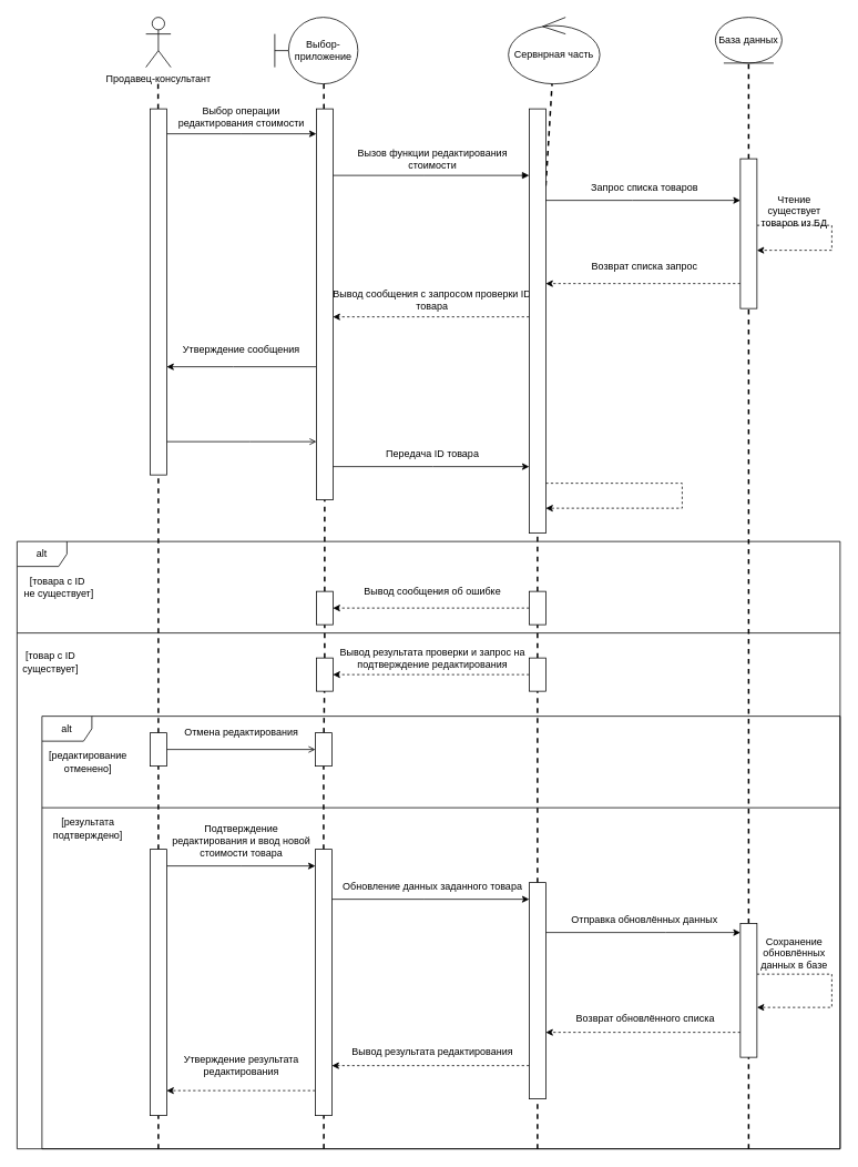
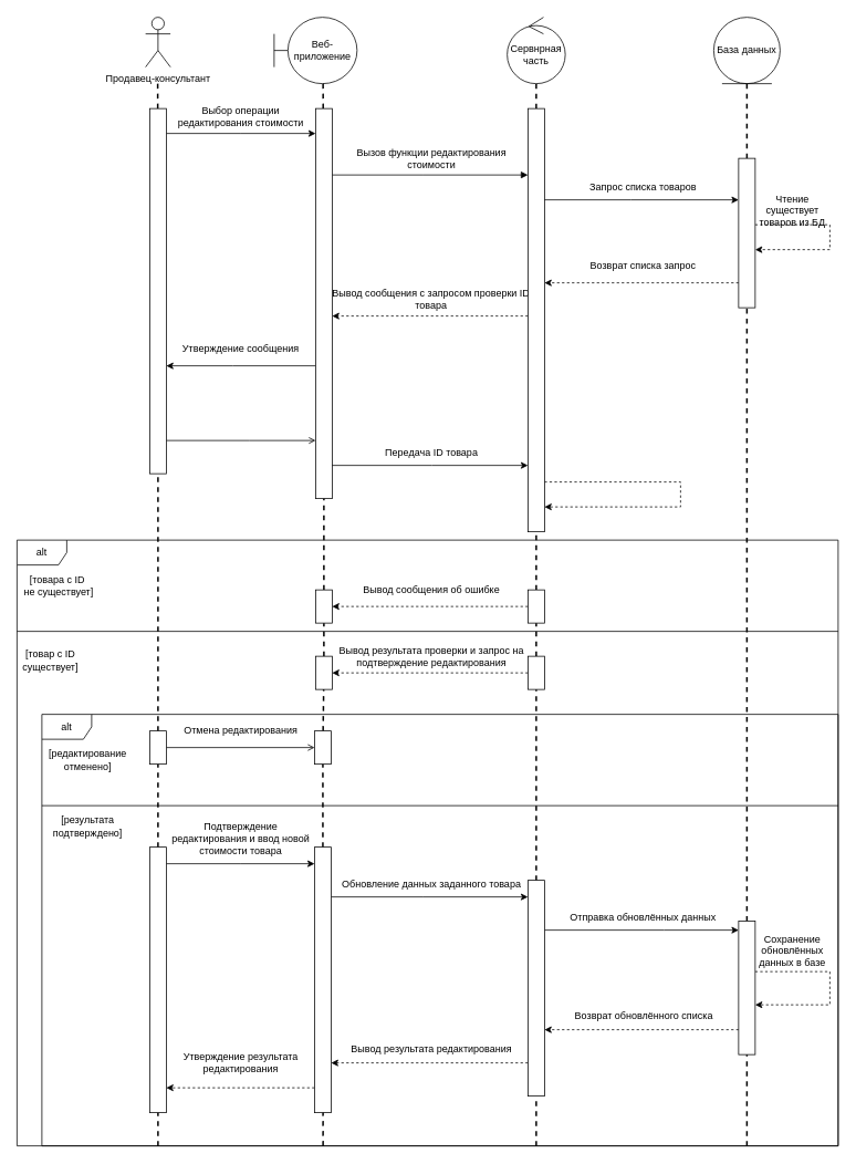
  <mxCell id="0" />
  <mxCell id="1" parent="0" />
  <mxCell id="2" value="Продавец-консультант" style="shape=umlActor;verticalLabelPosition=bottom;verticalAlign=top;html=1;outlineConnect=0;" parent="1" vertex="1"><mxGeometry x="175" width="30" height="60" as="geometry" y="20" /></mxCell>
  <mxCell id="3" value="Выбор операции редактирования стоимости" style="text;html=1;strokeColor=none;fillColor=none;align=center;verticalAlign=middle;whiteSpace=wrap;rounded=0;" parent="1" vertex="1"><mxGeometry x="200" y="120" width="180" height="40" as="geometry" /></mxCell>
  <mxCell id="4" value="Запрос списка товаров" style="text;html=1;strokeColor=none;fillColor=none;align=center;verticalAlign=middle;whiteSpace=wrap;rounded=0;" parent="1" vertex="1"><mxGeometry x="660" y="208.75" width="230" height="32.5" as="geometry" /></mxCell>
  <mxCell id="5" value="Чтение существует товаров из БД" style="text;html=1;strokeColor=none;fillColor=none;align=center;verticalAlign=middle;whiteSpace=wrap;rounded=0;" parent="1" vertex="1"><mxGeometry x="910" y="235" width="90" height="35" as="geometry" /></mxCell>
  <mxCell id="6" value="Возврат списка запрос" style="text;html=1;strokeColor=none;fillColor=none;align=center;verticalAlign=middle;whiteSpace=wrap;rounded=0;" parent="1" vertex="1"><mxGeometry x="660" y="300" width="230" height="40" as="geometry" /></mxCell>
  <mxCell id="7" value="Подтверждение редактирования и ввод новой стоимости товара" style="text;html=1;strokeColor=none;fillColor=none;align=center;verticalAlign=middle;whiteSpace=wrap;rounded=0;" parent="1" vertex="1"><mxGeometry x="200" y="980" width="180" height="60" as="geometry" /></mxCell>
  <mxCell id="8" value="Отправка обновлённых данных" style="text;html=1;strokeColor=none;fillColor=none;align=center;verticalAlign=middle;whiteSpace=wrap;rounded=0;" parent="1" vertex="1"><mxGeometry x="660" y="1089.5" width="230" height="30" as="geometry" /></mxCell>
  <mxCell id="9" value="Сохранение обновлённых данных в базе" style="text;html=1;strokeColor=none;fillColor=none;align=center;verticalAlign=middle;whiteSpace=wrap;rounded=0;" parent="1" vertex="1"><mxGeometry x="910" y="1119.5" width="90" height="50" as="geometry" /></mxCell>
  <mxCell id="10" value="alt" style="shape=umlFrame;whiteSpace=wrap;html=1;" parent="1" vertex="1"><mxGeometry y="650" width="990" height="730" as="geometry" x="20" /></mxCell>
- <mxCell id="11" value="Выбор-приложение" style="shape=umlBoundary;whiteSpace=wrap;html=1;" parent="1" vertex="1"><mxGeometry x="330" width="100" height="80" as="geometry" y="20" /></mxCell>
- <mxCell id="12" value="База данных" style="ellipse;shape=umlEntity;whiteSpace=wrap;html=1;" parent="1" vertex="1"><mxGeometry x="860" y="20" width="80" height="55" as="geometry" /></mxCell>
+ <mxCell id="11" value="Веб-приложение" style="shape=umlBoundary;whiteSpace=wrap;html=1;" parent="1" vertex="1"><mxGeometry x="330" width="100" height="80" as="geometry" y="20" /></mxCell>
+ <mxCell id="12" value="База данных" style="ellipse;shape=umlEntity;whiteSpace=wrap;html=1;" parent="1" vertex="1"><mxGeometry x="860" width="80" height="80" as="geometry" y="20" /></mxCell>
  <mxCell id="13" value="" style="endArrow=none;dashed=1;html=1;strokeWidth=2;rounded=0;startArrow=none;" parent="1" source="40" edge="1"><mxGeometry width="50" height="50" relative="1" as="geometry"><mxPoint x="389.34" y="1180" as="sourcePoint" /><mxPoint x="389" y="100" as="targetPoint" /></mxGeometry></mxCell>
  <mxCell id="14" value="" style="endArrow=none;dashed=1;html=1;strokeWidth=2;rounded=0;startArrow=none;" parent="1" source="44" target="12" edge="1"><mxGeometry width="50" height="50" relative="1" as="geometry"><mxPoint x="899.84" y="1180" as="sourcePoint" /><mxPoint x="899.5" y="100" as="targetPoint" /></mxGeometry></mxCell>
  <mxCell id="15" value="" style="endArrow=none;dashed=1;html=1;strokeWidth=2;rounded=0;startArrow=none;" parent="1" source="37" edge="1"><mxGeometry width="50" height="50" relative="1" as="geometry"><mxPoint x="190" y="1180" as="sourcePoint" /><mxPoint x="189.66" y="100" as="targetPoint" /></mxGeometry></mxCell>
  <mxCell id="16" value="" style="endArrow=classic;endFill=1;html=1;edgeStyle=orthogonalEdgeStyle;align=left;verticalAlign=top;rounded=0;" parent="1" source="37" target="40" edge="1"><mxGeometry x="-1" relative="1" as="geometry"><mxPoint x="200" y="180" as="sourcePoint" /><mxPoint x="370" y="200" as="targetPoint" /><Array as="points"><mxPoint x="290" y="160" /><mxPoint x="290" y="160" /></Array></mxGeometry></mxCell>
  <mxCell id="17" style="edgeStyle=orthogonalEdgeStyle;rounded=0;orthogonalLoop=1;jettySize=auto;html=1;" parent="1" target="44" edge="1"><mxGeometry relative="1" as="geometry"><Array as="points"><mxPoint x="760" y="240" /><mxPoint x="760" y="240" /></Array><mxPoint x="640" y="240" as="sourcePoint" /><mxPoint x="880" y="260" as="targetPoint" /></mxGeometry></mxCell>
  <mxCell id="18" style="edgeStyle=orthogonalEdgeStyle;rounded=0;orthogonalLoop=1;jettySize=auto;html=1;dashed=1;" parent="1" source="44" target="44" edge="1"><mxGeometry relative="1" as="geometry"><mxPoint x="980" y="330" as="targetPoint" /><Array as="points"><mxPoint x="1000" y="270" /><mxPoint x="1000" y="300" /></Array></mxGeometry></mxCell>
  <mxCell id="19" style="edgeStyle=orthogonalEdgeStyle;rounded=0;orthogonalLoop=1;jettySize=auto;html=1;dashed=1;" parent="1" source="44" target="42" edge="1"><mxGeometry relative="1" as="geometry"><Array as="points"><mxPoint x="780" y="340" /><mxPoint x="780" y="340" /></Array><mxPoint x="640" y="310" as="targetPoint" /></mxGeometry></mxCell>
  <mxCell id="20" style="edgeStyle=orthogonalEdgeStyle;rounded=0;orthogonalLoop=1;jettySize=auto;html=1;dashed=1;" parent="1" source="42" target="42" edge="1"><mxGeometry relative="1" as="geometry"><mxPoint x="640" y="590" as="targetPoint" /><Array as="points"><mxPoint x="820" y="580" /><mxPoint x="820" y="610" /></Array><mxPoint x="640" y="540" as="sourcePoint" /></mxGeometry></mxCell>
  <mxCell id="21" style="edgeStyle=orthogonalEdgeStyle;rounded=0;orthogonalLoop=1;jettySize=auto;html=1;endArrow=open;endFill=0;" parent="1" source="37" target="40" edge="1"><mxGeometry relative="1" as="geometry"><Array as="points"><mxPoint x="300" y="530" /><mxPoint x="300" y="530" /></Array><mxPoint x="200" y="520" as="sourcePoint" /><mxPoint x="350" y="520" as="targetPoint" /></mxGeometry></mxCell>
  <mxCell id="22" style="edgeStyle=orthogonalEdgeStyle;rounded=0;orthogonalLoop=1;jettySize=auto;html=1;endArrow=classic;endFill=1;" parent="1" source="61" target="64" edge="1"><mxGeometry relative="1" as="geometry"><mxPoint x="370" y="1078" as="targetPoint" /><Array as="points"><mxPoint x="290" y="1040" /><mxPoint x="290" y="1040" /></Array><mxPoint x="200" y="1078.01" as="sourcePoint" /></mxGeometry></mxCell>
  <mxCell id="23" style="edgeStyle=orthogonalEdgeStyle;rounded=0;orthogonalLoop=1;jettySize=auto;html=1;endArrow=classic;endFill=1;" parent="1" source="64" target="67" edge="1"><mxGeometry relative="1" as="geometry"><mxPoint x="390" y="1116.059" as="sourcePoint" /><mxPoint x="620" y="1116.053" as="targetPoint" /><Array as="points"><mxPoint x="510" y="1080" /><mxPoint x="510" y="1080" /></Array></mxGeometry></mxCell>
  <mxCell id="24" value="Вывод сообщения об ошибке" style="text;html=1;strokeColor=none;fillColor=none;align=center;verticalAlign=middle;whiteSpace=wrap;rounded=0;" parent="1" vertex="1"><mxGeometry x="400" y="690" width="240" height="40" as="geometry" /></mxCell>
  <mxCell id="25" value="Вывод сообщения с запросом проверки ID товара" style="text;html=1;strokeColor=none;fillColor=none;align=center;verticalAlign=middle;whiteSpace=wrap;rounded=0;" parent="1" vertex="1"><mxGeometry x="398.75" y="340" width="241.25" height="40" as="geometry" /></mxCell>
  <mxCell id="26" style="edgeStyle=orthogonalEdgeStyle;rounded=0;orthogonalLoop=1;jettySize=auto;html=1;" parent="1" edge="1"><mxGeometry relative="1" as="geometry"><mxPoint x="210" y="690" as="targetPoint" /></mxGeometry></mxCell>
  <mxCell id="27" value="Вывод результата проверки и запрос на подтверждение редактирования" style="text;html=1;strokeColor=none;fillColor=none;align=center;verticalAlign=middle;whiteSpace=wrap;rounded=0;" parent="1" vertex="1"><mxGeometry x="400" y="770" width="240" height="40" as="geometry" /></mxCell>
  <mxCell id="28" value="Отмена редактирования" style="text;html=1;strokeColor=none;fillColor=none;align=center;verticalAlign=middle;whiteSpace=wrap;rounded=0;" parent="1" vertex="1"><mxGeometry x="200" y="860" width="180" height="40" as="geometry" /></mxCell>
  <mxCell id="29" style="edgeStyle=orthogonalEdgeStyle;rounded=0;orthogonalLoop=1;jettySize=auto;html=1;entryX=0;entryY=0.5;entryDx=0;entryDy=0;endArrow=open;endFill=0;" parent="1" source="57" target="59" edge="1"><mxGeometry relative="1" as="geometry"><mxPoint x="200" y="900" as="sourcePoint" /><mxPoint x="370" y="900" as="targetPoint" /></mxGeometry></mxCell>
  <mxCell id="30" style="edgeStyle=orthogonalEdgeStyle;rounded=0;orthogonalLoop=1;jettySize=auto;html=1;dashed=1;" parent="1" source="42" target="40" edge="1"><mxGeometry relative="1" as="geometry"><mxPoint x="620" y="330" as="sourcePoint" /><Array as="points"><mxPoint x="530" y="380" /><mxPoint x="530" y="380" /></Array></mxGeometry></mxCell>
  <mxCell id="31" style="edgeStyle=orthogonalEdgeStyle;rounded=0;orthogonalLoop=1;jettySize=auto;html=1;endArrow=classic;endFill=1;" parent="1" source="67" target="71" edge="1"><mxGeometry relative="1" as="geometry"><Array as="points"><mxPoint x="800" y="1120" /><mxPoint x="800" y="1120" /></Array><mxPoint x="640" y="1157.947" as="sourcePoint" /><mxPoint x="870" y="1157.947" as="targetPoint" /></mxGeometry></mxCell>
  <mxCell id="32" value="Вызов функции редактирования стоимости" style="text;html=1;strokeColor=none;fillColor=none;align=center;verticalAlign=middle;whiteSpace=wrap;rounded=0;" parent="1" vertex="1"><mxGeometry x="400" y="170" width="240" height="40" as="geometry" /></mxCell>
  <mxCell id="33" value="" style="endArrow=block;endFill=1;html=1;edgeStyle=orthogonalEdgeStyle;align=left;verticalAlign=top;rounded=0;" parent="1" source="40" target="42" edge="1"><mxGeometry x="-1" relative="1" as="geometry"><mxPoint x="390" y="210" as="sourcePoint" /><mxPoint x="620" y="210" as="targetPoint" /><Array as="points"><mxPoint x="510" y="210" /><mxPoint x="510" y="210" /></Array></mxGeometry></mxCell>
  <mxCell id="34" value="Передача ID товара" style="text;html=1;strokeColor=none;fillColor=none;align=center;verticalAlign=middle;whiteSpace=wrap;rounded=0;" parent="1" vertex="1"><mxGeometry x="400" y="530" width="240" height="30" as="geometry" /></mxCell>
  <mxCell id="35" value="Обновление данных заданного товара" style="text;html=1;strokeColor=none;fillColor=none;align=center;verticalAlign=middle;whiteSpace=wrap;rounded=0;" parent="1" vertex="1"><mxGeometry x="400" y="1050.5" width="240" height="28" as="geometry" /></mxCell>
  <mxCell id="36" value="" style="endArrow=none;dashed=1;html=1;strokeWidth=2;rounded=0;startArrow=none;" parent="1" source="42" target="83" edge="1"><mxGeometry width="50" height="50" relative="1" as="geometry"><mxPoint x="645.84" y="1180" as="sourcePoint" /><mxPoint x="646" y="100" as="targetPoint" /></mxGeometry></mxCell>
  <mxCell id="37" value="" style="rounded=0;whiteSpace=wrap;html=1;" parent="1" vertex="1"><mxGeometry x="180" y="130" width="20" height="440" as="geometry" /></mxCell>
  <mxCell id="38" value="" style="endArrow=none;dashed=1;html=1;strokeWidth=2;rounded=0;startArrow=none;" parent="1" source="57" target="37" edge="1"><mxGeometry width="50" height="50" relative="1" as="geometry"><mxPoint x="190" y="1180" as="sourcePoint" /><mxPoint x="189.66" y="100" as="targetPoint" /></mxGeometry></mxCell>
  <mxCell id="39" style="edgeStyle=orthogonalEdgeStyle;rounded=0;orthogonalLoop=1;jettySize=auto;html=1;" parent="1" source="40" target="37" edge="1"><mxGeometry relative="1" as="geometry"><Array as="points"><mxPoint x="280" y="440" /><mxPoint x="280" y="440" /></Array></mxGeometry></mxCell>
  <mxCell id="40" value="" style="rounded=0;whiteSpace=wrap;html=1;" parent="1" vertex="1"><mxGeometry x="380" y="130" width="20" height="470" as="geometry" /></mxCell>
  <mxCell id="41" value="" style="endArrow=none;dashed=1;html=1;strokeWidth=2;rounded=0;startArrow=none;" parent="1" source="50" target="40" edge="1"><mxGeometry width="50" height="50" relative="1" as="geometry"><mxPoint x="389.34" y="1180" as="sourcePoint" /><mxPoint x="389" y="100" as="targetPoint" /></mxGeometry></mxCell>
  <mxCell id="42" value="" style="rounded=0;whiteSpace=wrap;html=1;" parent="1" vertex="1"><mxGeometry x="636" y="130" width="20" height="510" as="geometry" /></mxCell>
  <mxCell id="43" value="" style="endArrow=none;dashed=1;html=1;strokeWidth=2;rounded=0;startArrow=none;" parent="1" source="48" target="42" edge="1"><mxGeometry width="50" height="50" relative="1" as="geometry"><mxPoint x="645.84" y="1250" as="sourcePoint" /><mxPoint x="645.95" y="700" as="targetPoint" /></mxGeometry></mxCell>
  <mxCell id="44" value="" style="rounded=0;whiteSpace=wrap;html=1;" parent="1" vertex="1"><mxGeometry x="890" y="190" width="20" height="180" as="geometry" /></mxCell>
  <mxCell id="45" value="" style="endArrow=none;dashed=1;html=1;strokeWidth=2;rounded=0;startArrow=none;" parent="1" source="71" target="44" edge="1"><mxGeometry width="50" height="50" relative="1" as="geometry"><mxPoint x="900" y="1320" as="sourcePoint" /><mxPoint x="899.5" y="100" as="targetPoint" /></mxGeometry></mxCell>
  <mxCell id="46" style="edgeStyle=orthogonalEdgeStyle;rounded=0;orthogonalLoop=1;jettySize=auto;html=1;" parent="1" source="40" target="42" edge="1"><mxGeometry relative="1" as="geometry"><mxPoint x="420" y="590" as="targetPoint" /><Array as="points"><mxPoint x="520" y="560" /><mxPoint x="520" y="560" /></Array><mxPoint x="420" y="540" as="sourcePoint" /></mxGeometry></mxCell>
  <mxCell id="47" style="edgeStyle=orthogonalEdgeStyle;rounded=0;orthogonalLoop=1;jettySize=auto;html=1;dashed=1;" parent="1" source="48" target="50" edge="1"><mxGeometry relative="1" as="geometry" /></mxCell>
  <mxCell id="48" value="" style="rounded=0;whiteSpace=wrap;html=1;" parent="1" vertex="1"><mxGeometry x="636" y="710" width="20" height="40" as="geometry" /></mxCell>
  <mxCell id="49" value="" style="endArrow=none;dashed=1;html=1;strokeWidth=2;rounded=0;startArrow=none;" parent="1" source="53" target="48" edge="1"><mxGeometry width="50" height="50" relative="1" as="geometry"><mxPoint x="645.84" y="1250" as="sourcePoint" /><mxPoint x="645.953" y="640" as="targetPoint" /></mxGeometry></mxCell>
  <mxCell id="50" value="" style="rounded=0;whiteSpace=wrap;html=1;" parent="1" vertex="1"><mxGeometry x="380" y="710" width="20" height="40" as="geometry" /></mxCell>
  <mxCell id="51" value="" style="endArrow=none;dashed=1;html=1;strokeWidth=2;rounded=0;startArrow=none;" parent="1" source="55" target="50" edge="1"><mxGeometry width="50" height="50" relative="1" as="geometry"><mxPoint x="389.34" y="1180" as="sourcePoint" /><mxPoint x="389.81" y="600" as="targetPoint" /></mxGeometry></mxCell>
  <mxCell id="52" style="edgeStyle=orthogonalEdgeStyle;rounded=0;orthogonalLoop=1;jettySize=auto;html=1;dashed=1;" parent="1" source="53" target="55" edge="1"><mxGeometry relative="1" as="geometry" /></mxCell>
  <mxCell id="53" value="" style="rounded=0;whiteSpace=wrap;html=1;" parent="1" vertex="1"><mxGeometry x="636" y="790" width="20" height="40" as="geometry" /></mxCell>
  <mxCell id="54" value="" style="endArrow=none;dashed=1;html=1;strokeWidth=2;rounded=0;startArrow=none;" parent="1" source="67" target="53" edge="1"><mxGeometry width="50" height="50" relative="1" as="geometry"><mxPoint x="645.84" y="1250" as="sourcePoint" /><mxPoint x="645.994" y="750" as="targetPoint" /></mxGeometry></mxCell>
  <mxCell id="55" value="" style="rounded=0;whiteSpace=wrap;html=1;" parent="1" vertex="1"><mxGeometry x="380" y="790" width="20" height="40" as="geometry" /></mxCell>
  <mxCell id="56" value="" style="endArrow=none;dashed=1;html=1;strokeWidth=2;rounded=0;startArrow=none;" parent="1" source="59" target="55" edge="1"><mxGeometry width="50" height="50" relative="1" as="geometry"><mxPoint x="389.34" y="1180" as="sourcePoint" /><mxPoint x="389.971" y="750" as="targetPoint" /></mxGeometry></mxCell>
  <mxCell id="57" value="" style="rounded=0;whiteSpace=wrap;html=1;" parent="1" vertex="1"><mxGeometry x="180" y="880" width="20" height="40" as="geometry" /></mxCell>
  <mxCell id="58" value="" style="endArrow=none;dashed=1;html=1;strokeWidth=2;rounded=0;startArrow=none;" parent="1" source="61" target="57" edge="1"><mxGeometry width="50" height="50" relative="1" as="geometry"><mxPoint x="190" y="1180" as="sourcePoint" /><mxPoint x="190" y="570" as="targetPoint" /></mxGeometry></mxCell>
  <mxCell id="59" value="" style="rounded=0;whiteSpace=wrap;html=1;" parent="1" vertex="1"><mxGeometry x="378.75" y="880" width="20" height="40" as="geometry" /></mxCell>
  <mxCell id="60" value="" style="endArrow=none;dashed=1;html=1;strokeWidth=2;rounded=0;startArrow=none;" parent="1" source="64" target="59" edge="1"><mxGeometry width="50" height="50" relative="1" as="geometry"><mxPoint x="389.34" y="1180" as="sourcePoint" /><mxPoint x="389.964" y="830" as="targetPoint" /></mxGeometry></mxCell>
  <mxCell id="61" value="" style="rounded=0;whiteSpace=wrap;html=1;" parent="1" vertex="1"><mxGeometry x="180" y="1020" width="20" height="320" as="geometry" /></mxCell>
  <mxCell id="62" value="" style="endArrow=none;dashed=1;html=1;strokeWidth=2;rounded=0;" parent="1" target="61" edge="1"><mxGeometry width="50" height="50" relative="1" as="geometry"><mxPoint x="190" y="1380" as="sourcePoint" /><mxPoint x="190" y="920" as="targetPoint" /></mxGeometry></mxCell>
  <mxCell id="63" style="edgeStyle=orthogonalEdgeStyle;rounded=0;orthogonalLoop=1;jettySize=auto;html=1;dashed=1;endArrow=classic;endFill=1;" parent="1" source="64" target="61" edge="1"><mxGeometry relative="1" as="geometry"><Array as="points"><mxPoint x="300" y="1310" /><mxPoint x="300" y="1310" /></Array></mxGeometry></mxCell>
  <mxCell id="64" value="" style="rounded=0;whiteSpace=wrap;html=1;" parent="1" vertex="1"><mxGeometry x="378.75" y="1020" width="20" height="320" as="geometry" /></mxCell>
  <mxCell id="65" value="" style="endArrow=none;dashed=1;html=1;strokeWidth=2;rounded=0;" parent="1" target="64" edge="1"><mxGeometry width="50" height="50" relative="1" as="geometry"><mxPoint x="389" y="1380" as="sourcePoint" /><mxPoint x="388.792" y="920" as="targetPoint" /></mxGeometry></mxCell>
  <mxCell id="66" style="edgeStyle=orthogonalEdgeStyle;rounded=0;orthogonalLoop=1;jettySize=auto;html=1;dashed=1;endArrow=classic;endFill=1;" parent="1" source="67" target="64" edge="1"><mxGeometry relative="1" as="geometry"><Array as="points"><mxPoint x="520" y="1280" /><mxPoint x="520" y="1280" /></Array></mxGeometry></mxCell>
  <mxCell id="67" value="" style="rounded=0;whiteSpace=wrap;html=1;" parent="1" vertex="1"><mxGeometry x="636" y="1060" width="20" height="260" as="geometry" /></mxCell>
  <mxCell id="68" value="" style="endArrow=none;dashed=1;html=1;strokeWidth=2;rounded=0;" parent="1" target="67" edge="1"><mxGeometry width="50" height="50" relative="1" as="geometry"><mxPoint x="646" y="1380" as="sourcePoint" /><mxPoint x="645.993" y="830" as="targetPoint" /></mxGeometry></mxCell>
  <mxCell id="69" style="edgeStyle=orthogonalEdgeStyle;rounded=0;orthogonalLoop=1;jettySize=auto;html=1;dashed=1;" parent="1" source="71" target="71" edge="1"><mxGeometry relative="1" as="geometry"><mxPoint x="1000" y="1199.5" as="targetPoint" /><Array as="points"><mxPoint x="1000" y="1170" /><mxPoint x="1000" y="1210" /></Array></mxGeometry></mxCell>
  <mxCell id="70" style="edgeStyle=orthogonalEdgeStyle;rounded=0;orthogonalLoop=1;jettySize=auto;html=1;dashed=1;" parent="1" source="71" target="67" edge="1"><mxGeometry relative="1" as="geometry"><Array as="points"><mxPoint x="770" y="1240" /><mxPoint x="770" y="1240" /></Array></mxGeometry></mxCell>
  <mxCell id="71" value="" style="rounded=0;whiteSpace=wrap;html=1;" parent="1" vertex="1"><mxGeometry x="890" y="1109" width="20" height="161" as="geometry" /></mxCell>
  <mxCell id="72" value="" style="endArrow=none;dashed=1;html=1;strokeWidth=2;rounded=0;" parent="1" target="71" edge="1"><mxGeometry width="50" height="50" relative="1" as="geometry"><mxPoint x="900" y="1380" as="sourcePoint" /><mxPoint x="900" y="370" as="targetPoint" /></mxGeometry></mxCell>
  <mxCell id="73" value="alt" style="shape=umlFrame;whiteSpace=wrap;html=1;" parent="1" vertex="1"><mxGeometry x="50" y="860" width="960" height="520" as="geometry" /></mxCell>
  <mxCell id="74" value="" style="endArrow=none;html=1;rounded=0;" parent="1" edge="1"><mxGeometry width="50" height="50" relative="1" as="geometry"><mxPoint y="760" as="sourcePoint" x="20" /><mxPoint x="1010" y="760" as="targetPoint" /></mxGeometry></mxCell>
  <mxCell id="75" value="" style="endArrow=none;html=1;rounded=0;" parent="1" edge="1"><mxGeometry width="50" height="50" relative="1" as="geometry"><mxPoint x="50" y="970" as="sourcePoint" /><mxPoint x="1010" y="970" as="targetPoint" /></mxGeometry></mxCell>
  <mxCell id="76" value="[товара с ID&amp;nbsp;&lt;br&gt;не существует]" style="text;html=1;align=center;verticalAlign=middle;resizable=0;points=[];autosize=1;strokeColor=none;fillColor=none;" parent="1" vertex="1"><mxGeometry y="690" width="100" height="30" as="geometry" x="20" /></mxCell>
  <mxCell id="77" value="[товар с ID &lt;br&gt;существует]" style="text;html=1;align=center;verticalAlign=middle;resizable=0;points=[];autosize=1;strokeColor=none;fillColor=none;" parent="1" vertex="1"><mxGeometry y="780" width="80" height="30" as="geometry" x="20" /></mxCell>
  <mxCell id="78" value="[редактирование&lt;br&gt;отменено]" style="text;html=1;align=center;verticalAlign=middle;resizable=0;points=[];autosize=1;strokeColor=none;fillColor=none;" parent="1" vertex="1"><mxGeometry x="50" y="900" width="110" height="30" as="geometry" /></mxCell>
  <mxCell id="79" value="[результата&lt;br&gt;подтверждено]" style="text;html=1;align=center;verticalAlign=middle;resizable=0;points=[];autosize=1;strokeColor=none;fillColor=none;" parent="1" vertex="1"><mxGeometry x="50" y="980" width="110" height="30" as="geometry" /></mxCell>
  <mxCell id="80" value="Вывод результата редактирования" style="text;html=1;strokeColor=none;fillColor=none;align=center;verticalAlign=middle;whiteSpace=wrap;rounded=0;" parent="1" vertex="1"><mxGeometry x="400" y="1250" width="240" height="28" as="geometry" /></mxCell>
  <mxCell id="81" value="Возврат обновлённого списка" style="text;html=1;strokeColor=none;fillColor=none;align=center;verticalAlign=middle;whiteSpace=wrap;rounded=0;" parent="1" vertex="1"><mxGeometry x="656" y="1210" width="240" height="28" as="geometry" /></mxCell>
  <mxCell id="82" value="Утверждение результата редактирования" style="text;html=1;strokeColor=none;fillColor=none;align=center;verticalAlign=middle;whiteSpace=wrap;rounded=0;" parent="1" vertex="1"><mxGeometry x="200" y="1250" width="180" height="60" as="geometry" /></mxCell>
- <mxCell id="83" value="Сервнрная часть" style="ellipse;shape=umlControl;whiteSpace=wrap;html=1;" parent="1" vertex="1"><mxGeometry x="611" y="20" width="110" height="80" as="geometry" /></mxCell>
+ <mxCell id="83" value="Сервнрная часть" style="ellipse;shape=umlControl;whiteSpace=wrap;html=1;" parent="1" vertex="1"><mxGeometry x="611" width="70" height="80" as="geometry" y="20" /></mxCell>
  <mxCell id="84" value="Утверждение сообщения" style="text;html=1;strokeColor=none;fillColor=none;align=center;verticalAlign=middle;whiteSpace=wrap;rounded=0;" vertex="1" parent="1"><mxGeometry x="200" y="400" width="180" height="40" as="geometry" /></mxCell>
